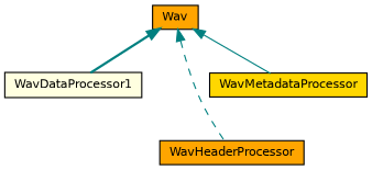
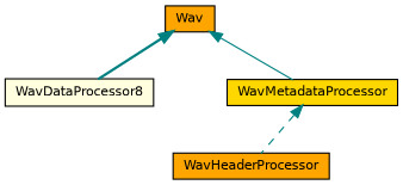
  digraph {
    rankdir=TB
    node [color=black fillcolor=orange fontname=Helvetica fontsize=10 shape=record style=filled]
    edge [color=teal dir=back fontname=Helvetica fontsize=10 labelfontname=Helvetica labelfontsize=10]
    n1 [height=0.2 label=Wav width=0.4]
-   n2 [fillcolor=lightyellow height=0.2 label=WavDataProcessor1 width=0.4]
+   n2 [fillcolor=lightyellow height=0.2 label=WavDataProcessor8 width=0.4]
    n3 [height=0.2 label=WavHeaderProcessor width=0.4]
    n4 [fillcolor=gold height=0.2 label=WavMetadataProcessor width=0.4]
    n1 -> n2 [style=bold]
-   n1 -> n3 [style=dashed]
+   n4 -> n3 [style=dashed]
    n1 -> n4 [style=solid]
  }
